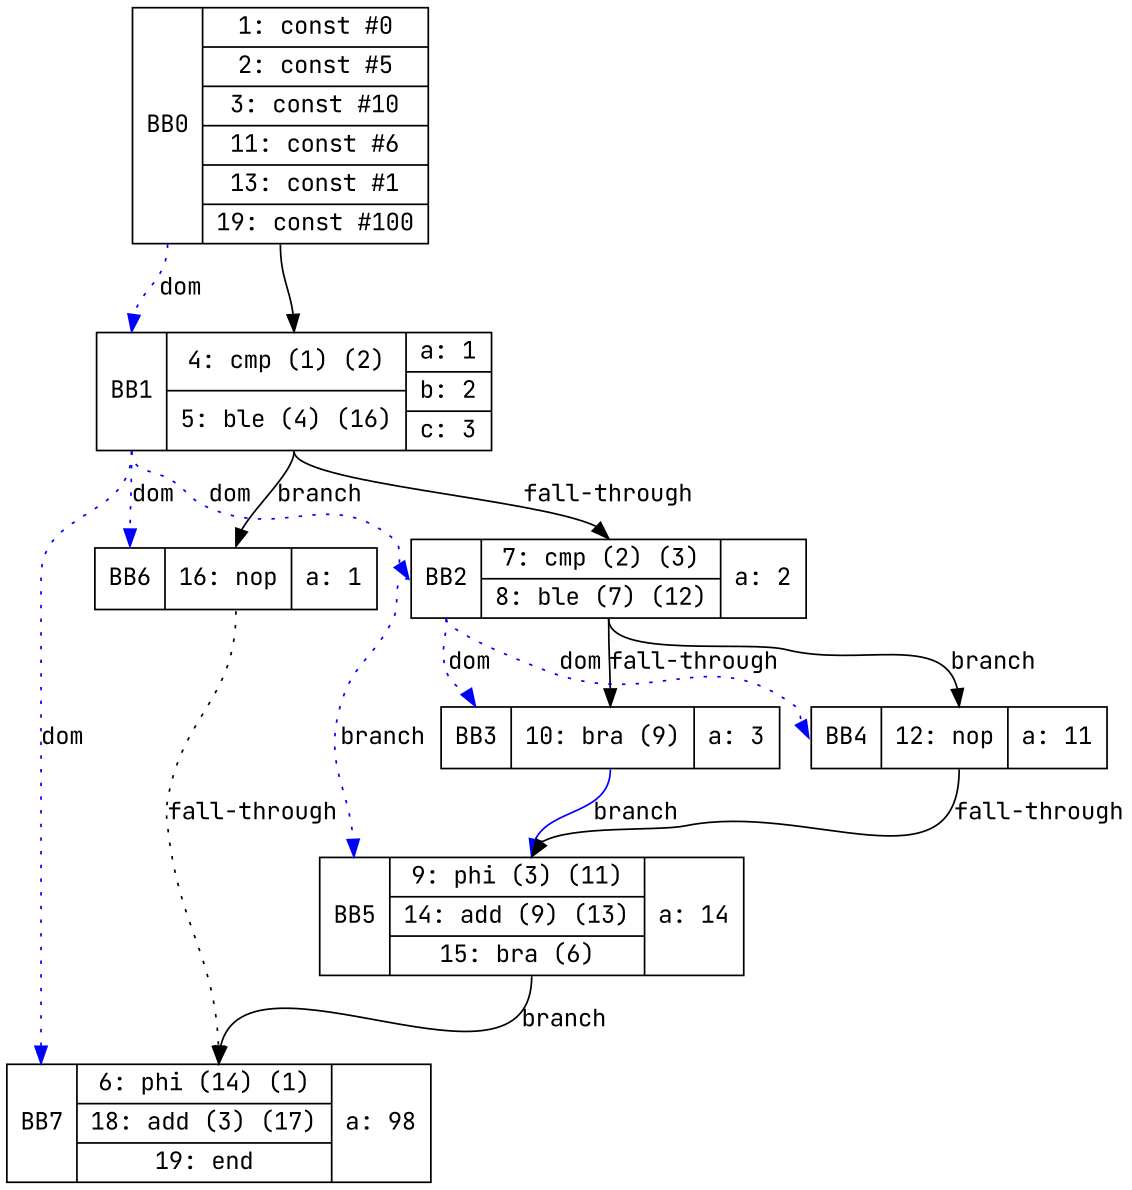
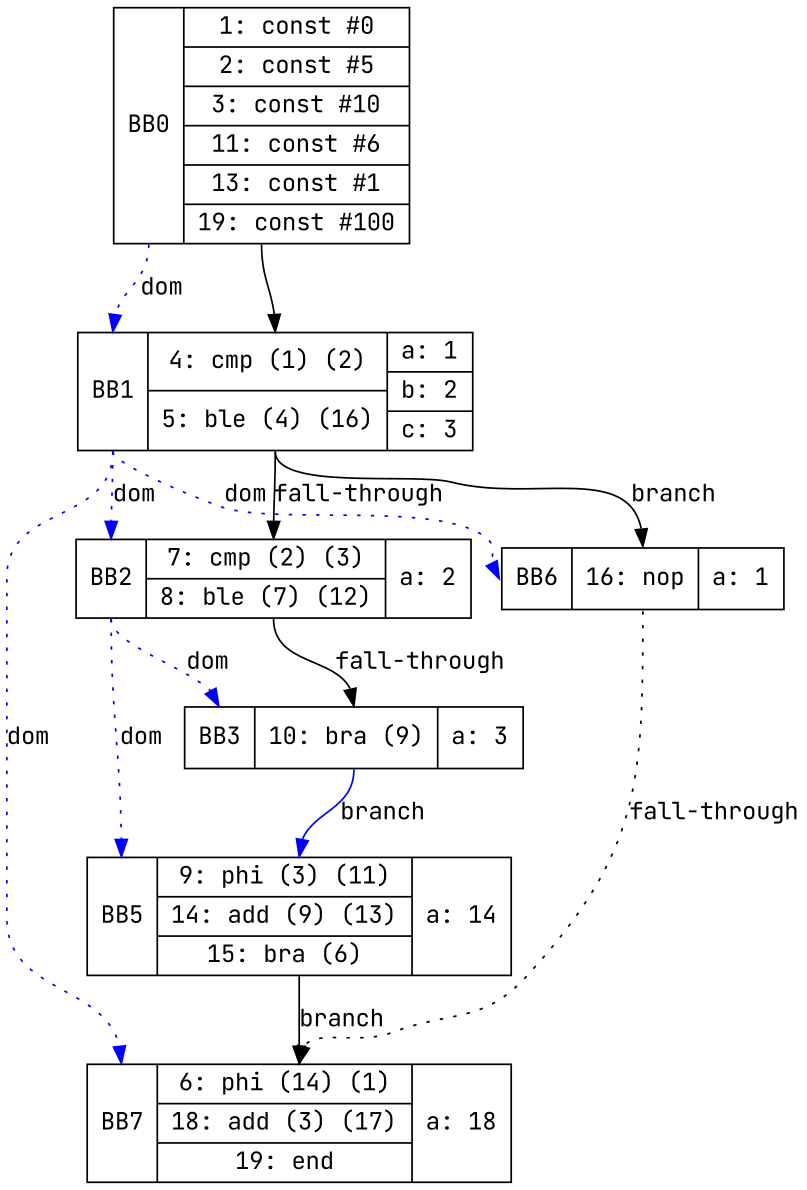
  digraph {
    fontname="JetBrains Mono"
    node [fontname="JetBrains Mono" shape=record]
    edge [fontname="JetBrains Mono" headport=n tailport=s]
    n1 [label="<b>BB0|{1: const #0|2: const #5|3: const #10|11: const #6|13: const #1|19: const #100}"]
    n2 [label="<b>BB1|{4: cmp (1) (2)|5: ble (4) (16)} | {a: 1|b: 2|c: 3}"]
    n3 [label="<b>BB2|{7: cmp (2) (3)|8: ble (7) (12)} | {a: 2}"]
    n4 [label="<b>BB6|{16: nop} | {a: 1}"]
-   n5 [label="<b>BB7|{6: phi (14) (1)|18: add (3) (17)|19: end} | {a: 98}"]
+   n5 [label="<b>BB7|{6: phi (14) (1)|18: add (3) (17)|19: end} | {a: 18}"]
    n6 [label="<b>BB3|{10: bra (9)} | {a: 3}"]
-   n7 [label="<b>BB4|{12: nop} | {a: 11}"]
    n8 [label="<b>BB5|{9: phi (3) (11)|14: add (9) (13)|15: bra (6)} | {a: 14}"]
    n1 -> n2
    n1 -> n2 [color=blue headport=b label=dom style=dotted tailport=b]
    n2 -> n3 [label="fall-through"]
    n2 -> n3 [color=blue headport=b label=dom style=dotted tailport=b]
    n2 -> n4 [label=branch]
    n2 -> n4 [color=blue headport=b label=dom style=dotted tailport=b]
    n2 -> n5 [color=blue headport=b label=dom style=dotted tailport=b]
    n3 -> n6 [label="fall-through"]
    n3 -> n6 [color=blue headport=b label=dom style=dotted tailport=b]
-   n3 -> n7 [label=branch]
-   n3 -> n7 [color=blue headport=b label=dom style=dotted tailport=b]
-   n3 -> n8 [color=blue headport=b label=branch style=dotted tailport=b]
+   n3 -> n8 [color=blue headport=b label=dom style=dotted tailport=b]
    n4 -> n5 [label="fall-through" style=dotted]
    n6 -> n8 [color=blue label=branch]
-   n7 -> n8 [label="fall-through"]
    n8 -> n5 [label=branch]
  }
